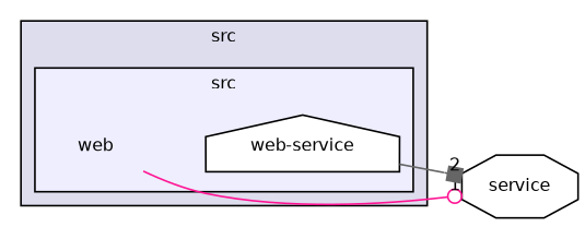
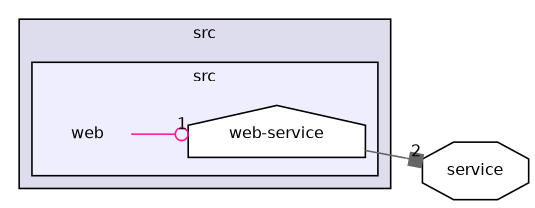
  digraph {
    compound=true
    rankdir=LR
    node [fontname=Helvetica fontsize=10]
    edge [labeldistance=1.5 labelfontname=Helvetica labelfontsize=10]
    n1 [label=web shape=plaintext]
    n2 [color=black fillcolor=white label="web-service" shape=house style=filled]
    n3 [label=service shape=octagon]
    subgraph cluster_1 {
      bgcolor="#ddddee"
      fontname=Helvetica
      fontsize=10
      label=src
      pencolor=black
      subgraph cluster_2 {
        bgcolor="#eeeeff"
        fontname=Helvetica
        fontsize=10
        label=src
        pencolor=black
        n1
        n2
      }
    }
-   n1 -> n3 [arrowhead=odot color=deeppink headlabel=1]
+   n1 -> n2 [arrowhead=odot color=deeppink headlabel=1]
    n2 -> n3 [arrowhead=box color=gray40 headlabel=2]
  }
